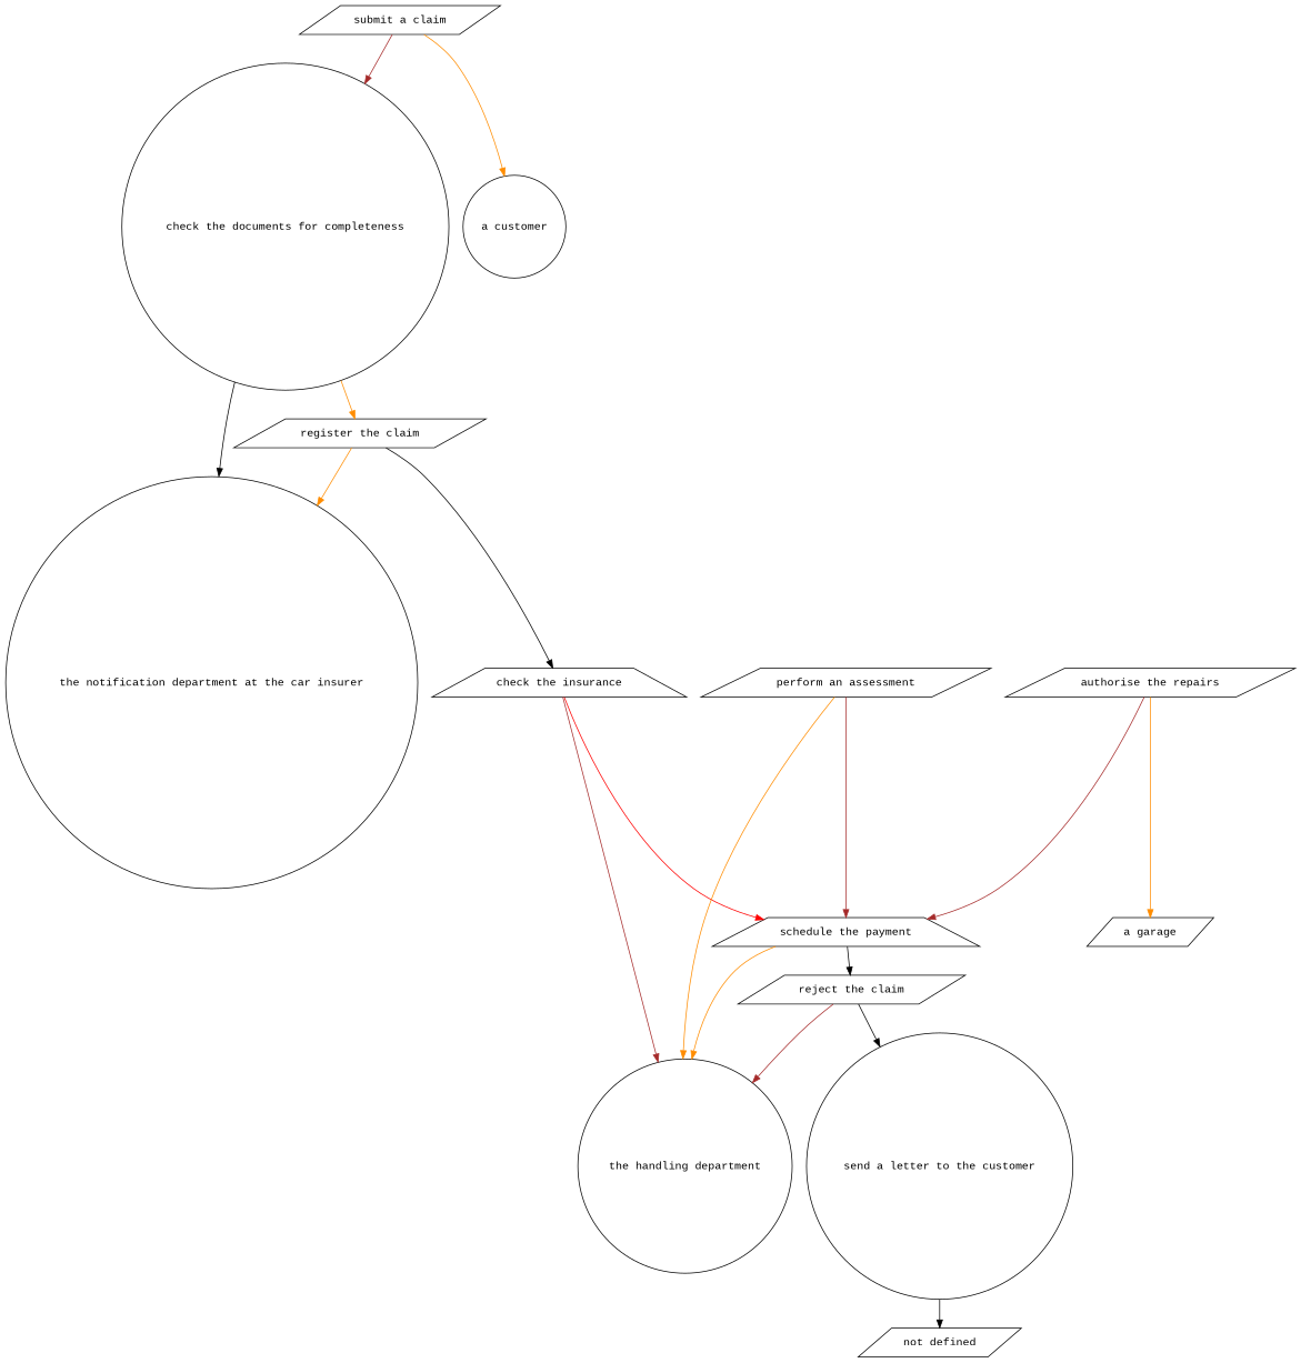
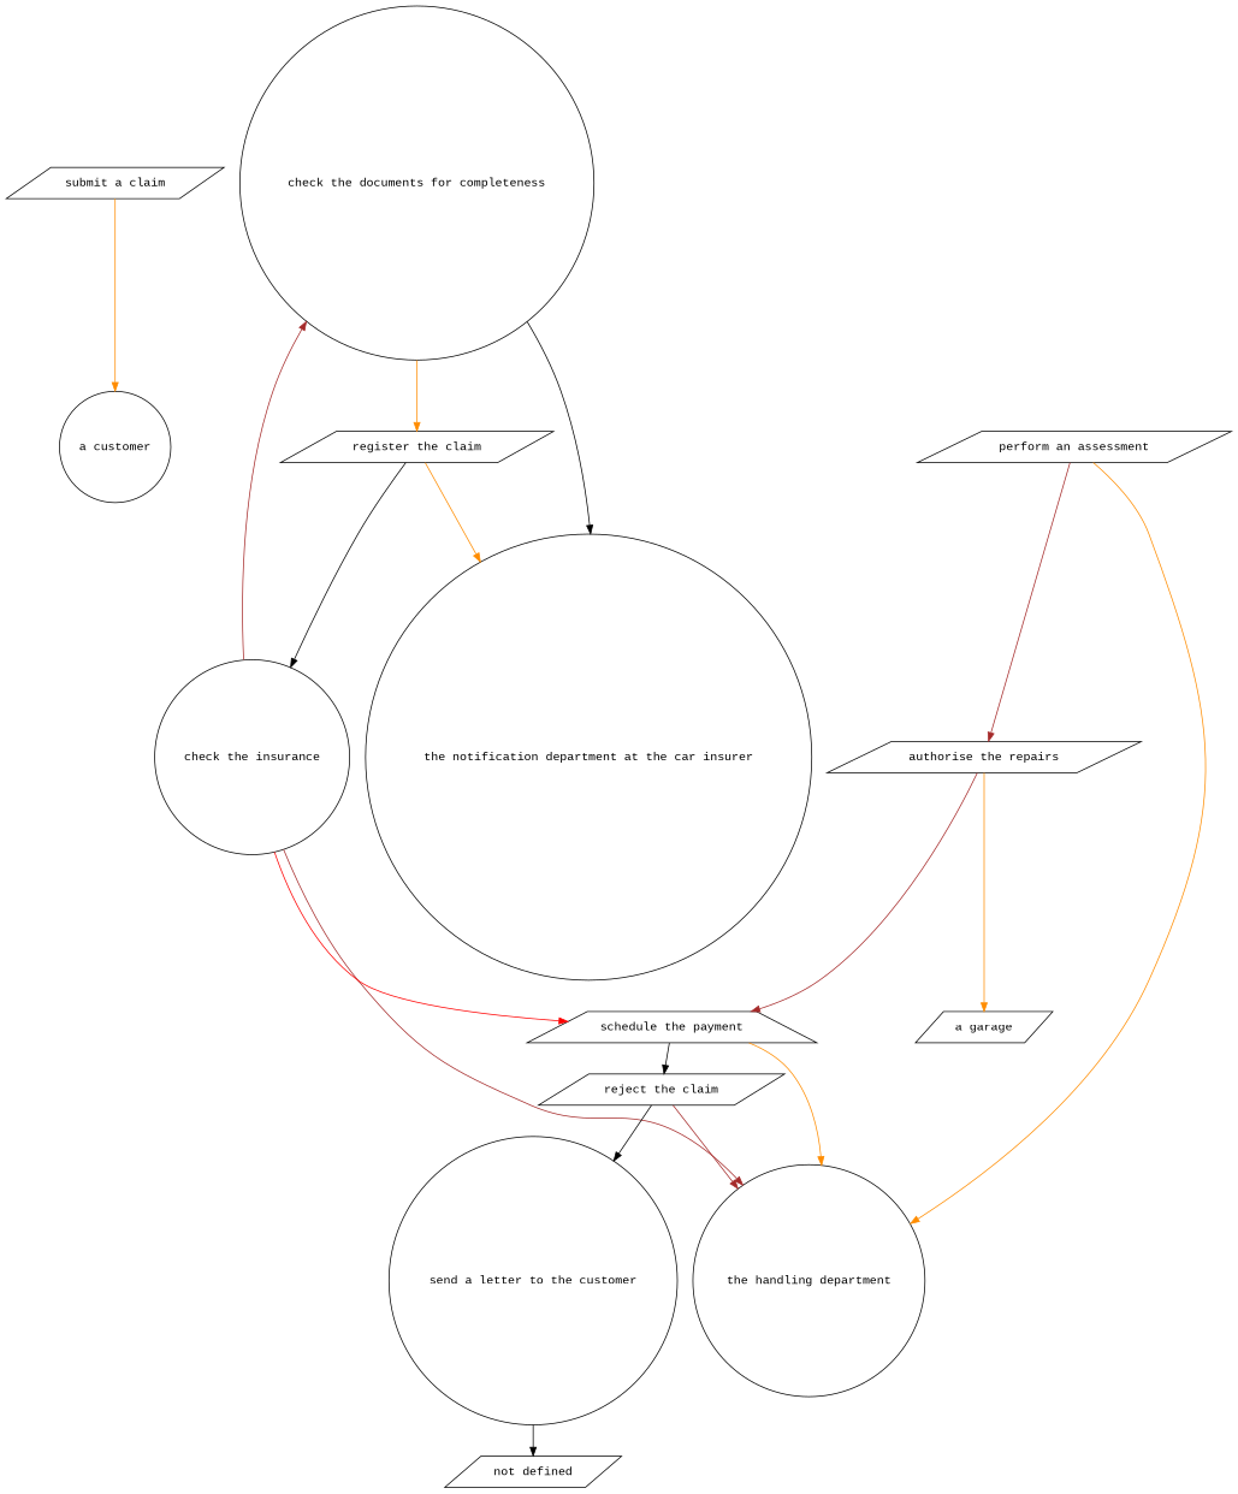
  strict digraph {
    fontname="Liberation Mono"
    node [fontname="Liberation Mono" shape=parallelogram]
    edge [attrs="{'type': 'actor performer', 'label': 'actor performer'}" color=darkorange fontname="Liberation Mono"]
    "submit a claim" [attrs="{'type': 'Activity', 'label': 'submit a claim'}"]
    "check the documents for completeness" [attrs="{'type': 'Activity', 'label': 'check the documents for completeness'}" shape=circle]
    "a customer" [attrs="{'type': 'Actor', 'label': 'a customer'}" shape=circle]
    "register the claim" [attrs="{'type': 'Activity', 'label': 'register the claim'}"]
    "the notification department at the car insurer" [attrs="{'type': 'Actor', 'label': 'the notification department at the car insurer'}" shape=circle]
-   "check the insurance" [attrs="{'type': 'Activity', 'label': 'check the insurance'}" shape=trapezium]
+   "check the insurance" [attrs="{'type': 'Activity', 'label': 'check the insurance'}" shape=circle]
    "the handling department" [attrs="{'type': 'Actor', 'label': 'the handling department'}" shape=circle]
    "schedule the payment" [attrs="{'type': 'Activity', 'label': 'schedule the payment'}" shape=trapezium]
    "perform an assessment" [attrs="{'type': 'Activity', 'label': 'perform an assessment'}"]
    "authorise the repairs" [attrs="{'type': 'Activity', 'label': 'authorise the repairs'}"]
    "a garage" [attrs="{'type': 'Actor', 'label': 'a garage'}"]
    "reject the claim" [attrs="{'type': 'Activity', 'label': 'reject the claim'}"]
    "send a letter to the customer" [attrs="{'type': 'Activity', 'label': 'send a letter to the customer'}" shape=circle]
    "not defined" [attrs="{'type': 'Actor', 'label': 'not defined'}"]
-   "submit a claim" -> "check the documents for completeness" [attrs="{'type': 'flow', 'label': 'flow'}" color=brown]
+   "check the insurance" -> "check the documents for completeness" [attrs="{'type': 'flow', 'label': 'flow'}" color=brown]
    "submit a claim" -> "a customer"
    "check the documents for completeness" -> "register the claim" [attrs="{'type': 'flow', 'label': 'flow'}"]
    "check the documents for completeness" -> "the notification department at the car insurer" [color=black]
    "register the claim" -> "the notification department at the car insurer"
    "register the claim" -> "check the insurance" [attrs="{'type': 'flow', 'label': 'flow'}" color=black]
    "check the insurance" -> "the handling department" [color=brown]
    "check the insurance" -> "schedule the payment" [attrs="{'type': 'flow', 'label': 'flow'}" color=red]
    "schedule the payment" -> "the handling department"
    "schedule the payment" -> "reject the claim" [attrs="{'type': 'flow', 'label': 'flow'}" color=black]
    "perform an assessment" -> "the handling department"
-   "perform an assessment" -> "schedule the payment" [attrs="{'type': 'flow', 'label': 'flow'}" color=brown]
+   "perform an assessment" -> "authorise the repairs" [attrs="{'type': 'flow', 'label': 'flow'}" color=brown]
    "authorise the repairs" -> "schedule the payment" [attrs="{'type': 'flow', 'label': 'flow'}" color=brown]
    "authorise the repairs" -> "a garage"
    "reject the claim" -> "the handling department" [color=brown]
    "reject the claim" -> "send a letter to the customer" [attrs="{'type': 'flow', 'label': 'flow'}" color=black]
    "send a letter to the customer" -> "not defined" [color=black]
  }
